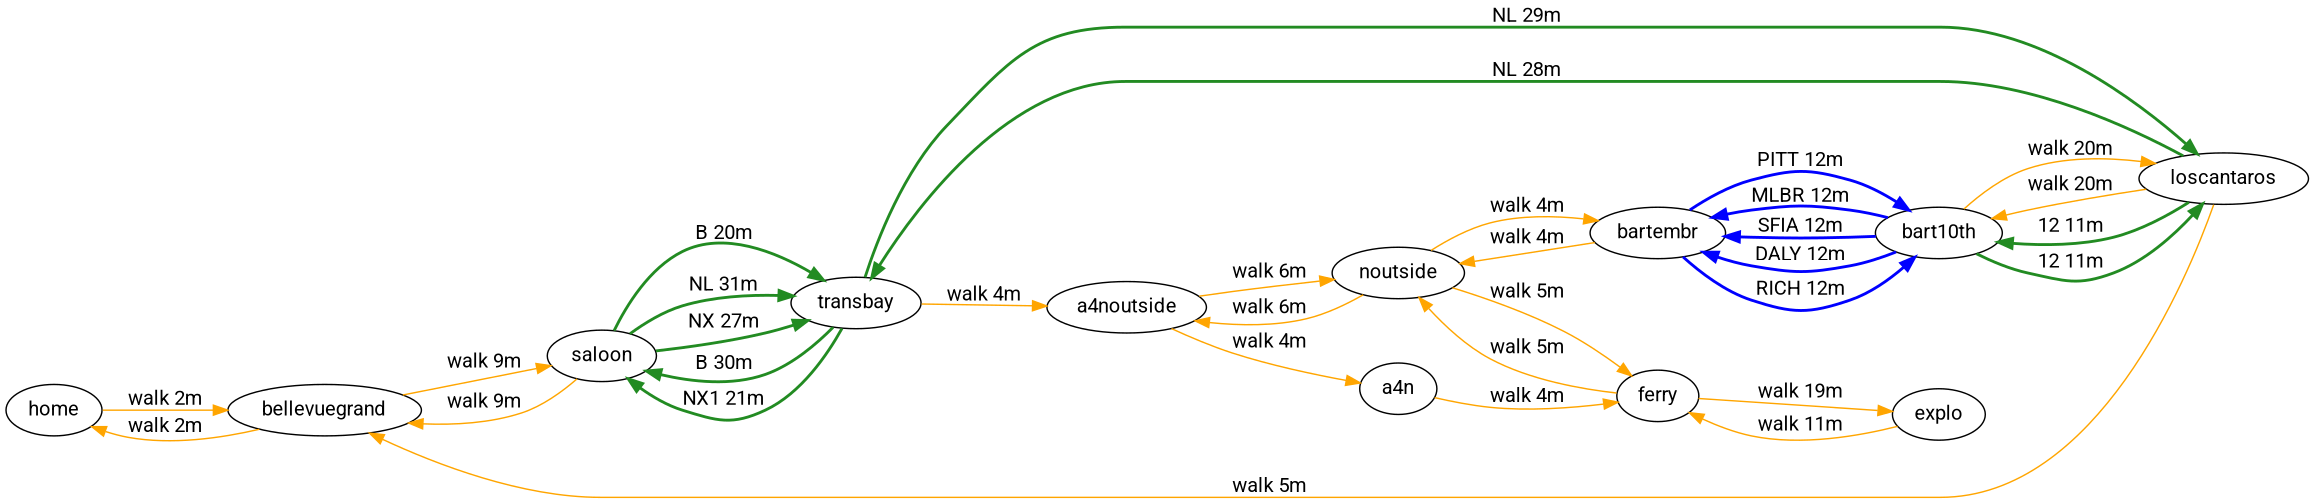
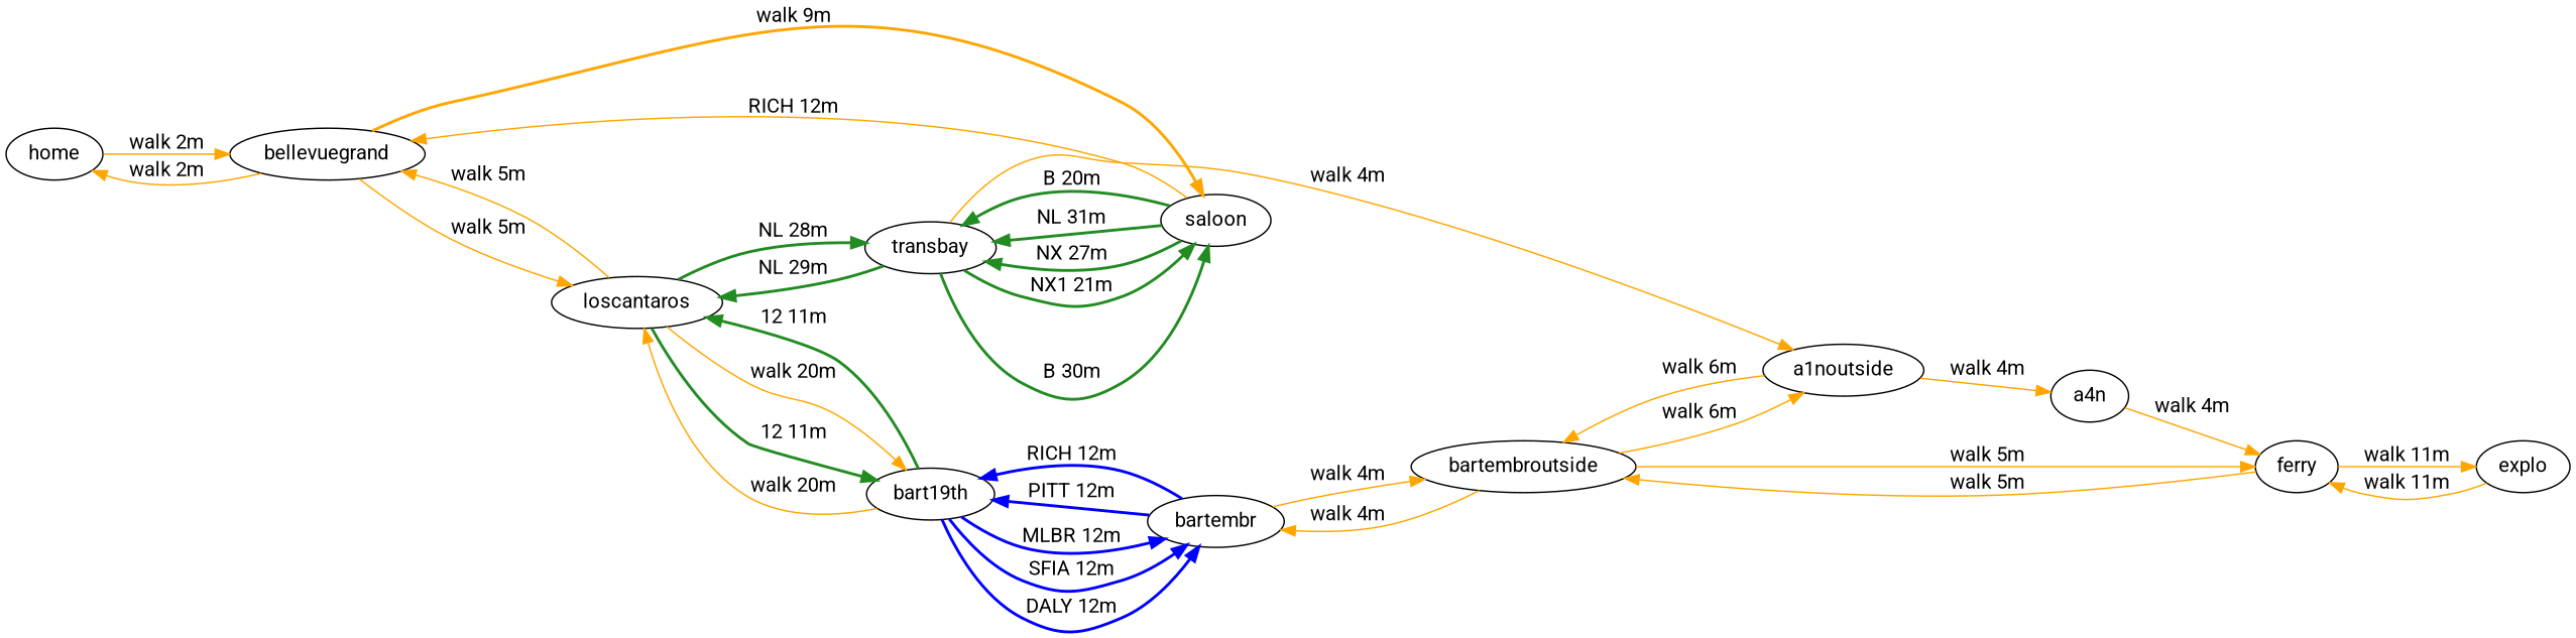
  digraph {
    fontname=Roboto
    rankdir=LR
    node [fontname=Roboto]
    edge [color=orange fontname=Roboto]
    home
    bellevuegrand
    saloon
    loscantaros
    transbay
-   bart19th [label=bart10th]
-   a4noutside
+   bart19th
+   a4noutside [label=a1noutside]
    bartembr
-   bartembroutside [label=noutside]
+   bartembroutside
    ferry
    explo
    a4n
    home -> bellevuegrand [label="walk 2m"]
    bellevuegrand -> home [label="walk 2m"]
-   bellevuegrand -> saloon [label="walk 9m"]
-   saloon -> bellevuegrand [label="walk 9m"]
+   bellevuegrand -> saloon [label="walk 9m" style=bold]
+   bellevuegrand -> loscantaros [label="walk 5m"]
+   saloon -> bellevuegrand [label="RICH 12m"]
    saloon -> transbay [color=forestgreen label="B 20m" style=bold]
    saloon -> transbay [color=forestgreen label="NL 31m" style=bold]
    saloon -> transbay [color=forestgreen label="NX 27m" style=bold]
    loscantaros -> bellevuegrand [label="walk 5m"]
    loscantaros -> transbay [color=forestgreen label="NL 28m" style=bold]
    loscantaros -> bart19th [label="walk 20m"]
    loscantaros -> bart19th [color=forestgreen label="12 11m" style=bold]
    transbay -> saloon [color=forestgreen label="B 30m" style=bold]
    transbay -> saloon [color=forestgreen label="NX1 21m" style=bold]
    transbay -> loscantaros [color=forestgreen label="NL 29m" style=bold]
    transbay -> a4noutside [label="walk 4m"]
    bart19th -> loscantaros [label="walk 20m"]
    bart19th -> loscantaros [color=forestgreen label="12 11m" style=bold]
    bart19th -> bartembr [color=blue label="MLBR 12m" style=bold]
    bart19th -> bartembr [color=blue label="SFIA 12m" style=bold]
    bart19th -> bartembr [color=blue label="DALY 12m" style=bold]
    a4noutside -> bartembroutside [label="walk 6m"]
    a4noutside -> a4n [label="walk 4m"]
    bartembr -> bart19th [color=blue label="RICH 12m" style=bold]
    bartembr -> bart19th [color=blue label="PITT 12m" style=bold]
    bartembr -> bartembroutside [label="walk 4m"]
    bartembroutside -> a4noutside [label="walk 6m"]
    bartembroutside -> bartembr [label="walk 4m"]
    bartembroutside -> ferry [label="walk 5m"]
    ferry -> bartembroutside [label="walk 5m"]
-   ferry -> explo [label="walk 19m"]
+   ferry -> explo [label="walk 11m"]
    explo -> ferry [label="walk 11m"]
    a4n -> ferry [label="walk 4m"]
  }
